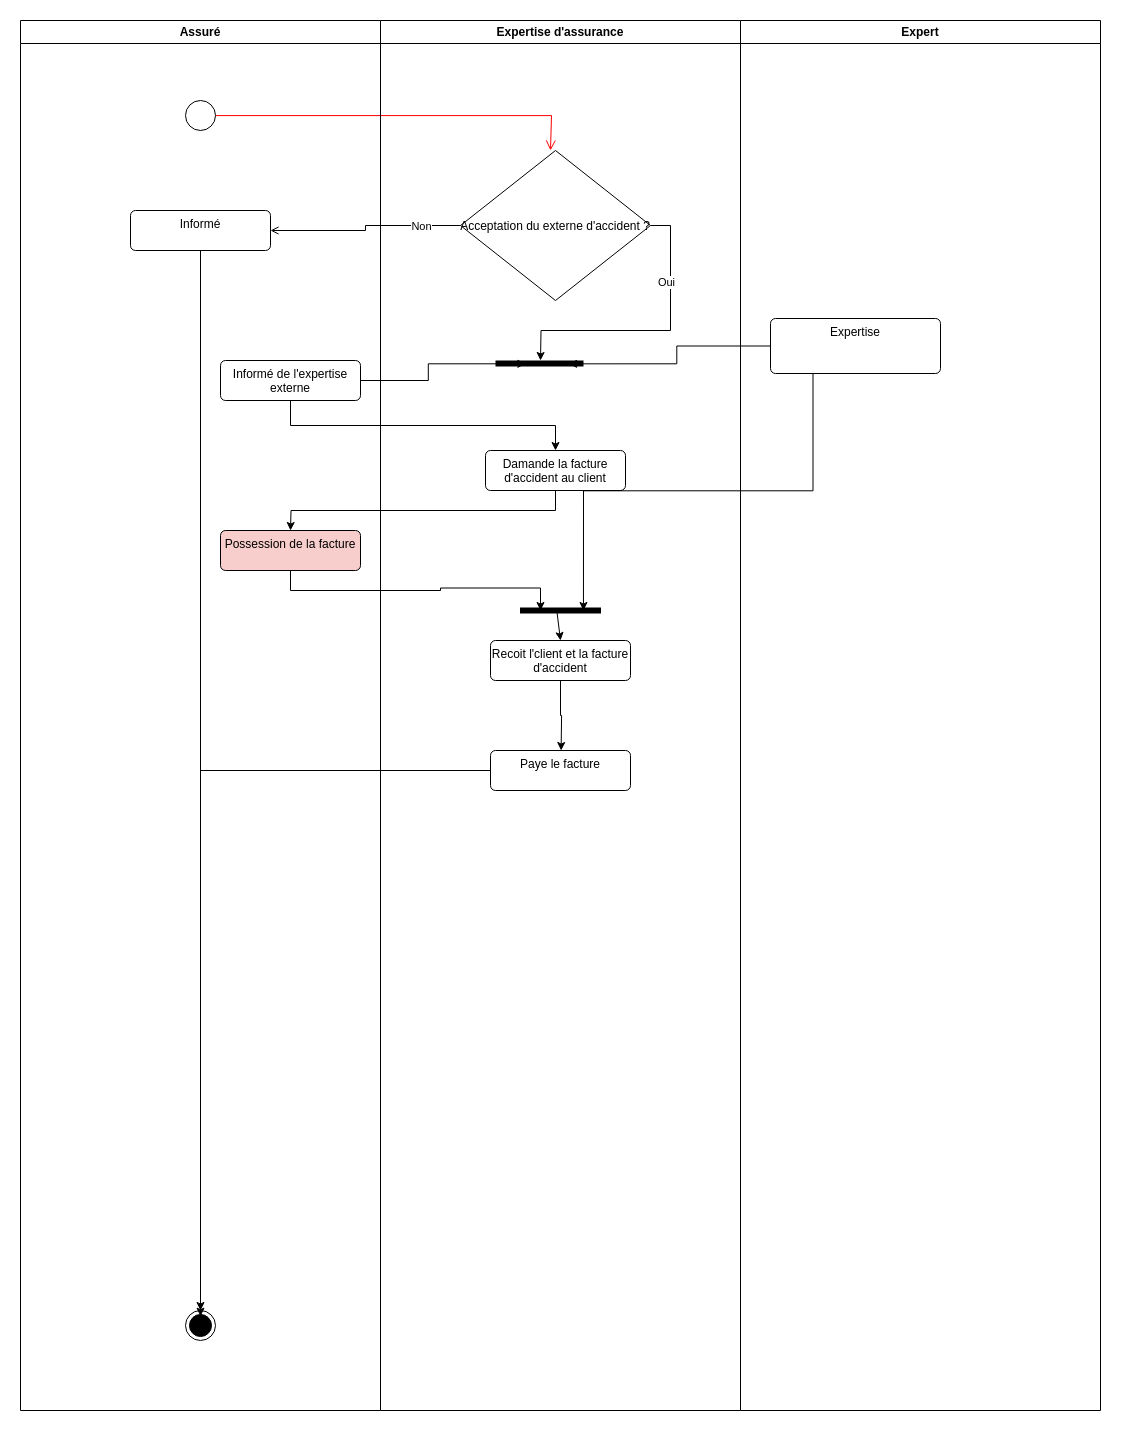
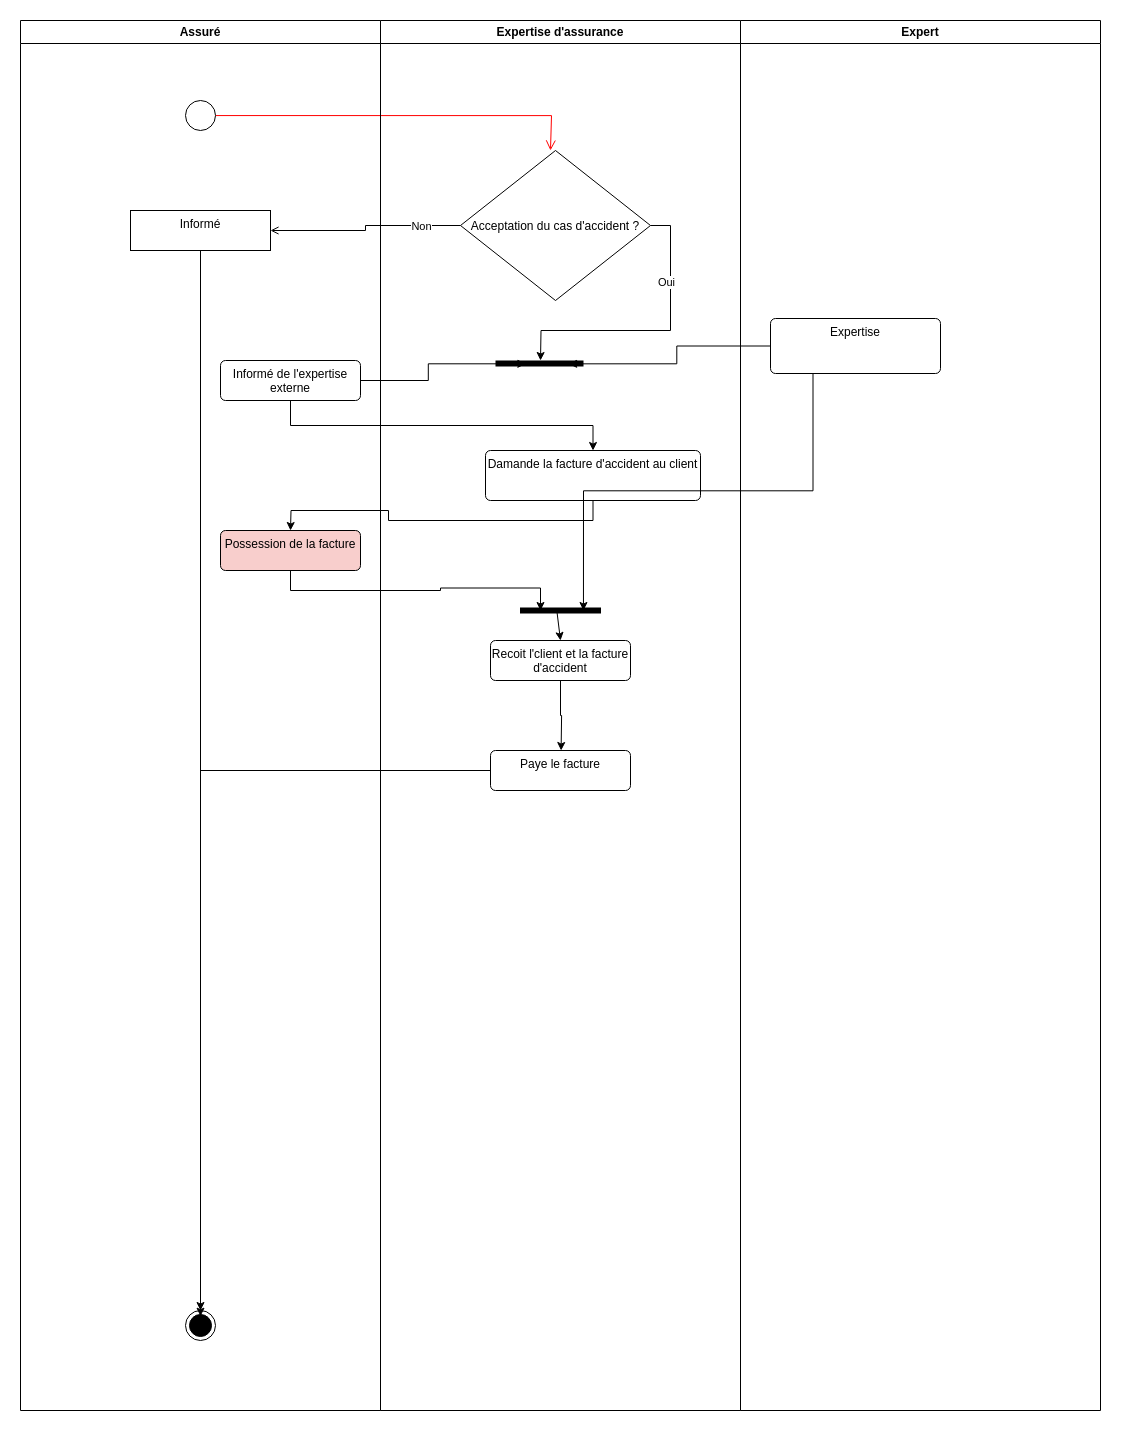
  <mxCell id="0" />
  <mxCell id="1" parent="0" />
  <mxCell id="2" value="Assuré&lt;span&gt;&lt;/span&gt;" style="swimlane;whiteSpace=wrap;html=1;" vertex="1" parent="1"><mxGeometry x="20" y="20" width="360" height="1390" as="geometry" /></mxCell>
  <mxCell id="3" value="" style="edgeStyle=orthogonalEdgeStyle;html=1;verticalAlign=bottom;endArrow=open;endSize=8;strokeColor=#ff0000;rounded=0;" edge="1" parent="2"><mxGeometry relative="1" as="geometry"><mxPoint x="530" y="130" as="targetPoint" /><mxPoint x="195.0" y="95.067" as="sourcePoint" /><Array as="points"><mxPoint x="531" y="95" /><mxPoint x="531" y="130" /></Array></mxGeometry></mxCell>
  <mxCell id="4" value="" style="ellipse;" vertex="1" parent="2"><mxGeometry x="165" y="80" width="30" height="30" as="geometry" /></mxCell>
  <mxCell id="5" value="" style="ellipse;html=1;shape=endState;fillColor=strokeColor;" vertex="1" parent="2"><mxGeometry x="165" y="1290" width="30" height="30" as="geometry" /></mxCell>
  <mxCell id="6" value="Informé de l'expertise externe" style="html=1;align=center;verticalAlign=top;rounded=1;absoluteArcSize=1;arcSize=10;dashed=0;whiteSpace=wrap;" vertex="1" parent="2"><mxGeometry x="200" y="340" width="140" height="40" as="geometry" /></mxCell>
- <mxCell id="7" value="Informé" style="html=1;align=center;verticalAlign=top;rounded=1;absoluteArcSize=1;arcSize=10;dashed=0;whiteSpace=wrap;" vertex="1" parent="2"><mxGeometry x="110" y="190" width="140" height="40" as="geometry" /></mxCell>
+ <mxCell id="7" value="Informé" style="html=1;align=center;verticalAlign=top;absoluteArcSize=1;arcSize=10;dashed=0;whiteSpace=wrap;rounded=0;" vertex="1" parent="2"><mxGeometry x="110" y="190" width="140" height="40" as="geometry" /></mxCell>
  <mxCell id="8" value="Possession de la facture" style="html=1;align=center;verticalAlign=top;rounded=1;absoluteArcSize=1;arcSize=10;dashed=0;whiteSpace=wrap;fillColor=#f8cecc;" vertex="1" parent="2"><mxGeometry x="200" y="510" width="140" height="40" as="geometry" /></mxCell>
  <mxCell id="9" value="Expertise d'assurance" style="swimlane;whiteSpace=wrap;html=1;" vertex="1" parent="1"><mxGeometry x="380" y="20" width="360" height="1390" as="geometry" /></mxCell>
  <mxCell id="10" style="edgeStyle=orthogonalEdgeStyle;rounded=0;orthogonalLoop=1;jettySize=auto;html=1;exitX=1;exitY=0.5;exitDx=0;exitDy=0;" edge="1" parent="9" source="12"><mxGeometry relative="1" as="geometry"><mxPoint x="160" y="340" as="targetPoint" /></mxGeometry></mxCell>
  <mxCell id="11" value="Oui" style="edgeLabel;html=1;align=center;verticalAlign=middle;resizable=0;points=[];" vertex="1" connectable="0" parent="10"><mxGeometry x="-0.466" y="-5" relative="1" as="geometry"><mxPoint as="offset" /></mxGeometry></mxCell>
- <mxCell id="12" value="Acceptation du externe d'accident ?" style="rhombus;" vertex="1" parent="9"><mxGeometry x="80" y="130" width="190" height="150" as="geometry" /></mxCell>
+ <mxCell id="12" value="Acceptation du cas d'accident ?" style="rhombus;" vertex="1" parent="9"><mxGeometry x="80" y="130" width="190" height="150" as="geometry" /></mxCell>
  <mxCell id="13" value="" style="html=1;points=[];perimeter=orthogonalPerimeter;fillColor=strokeColor;rotation=90;" vertex="1" parent="9"><mxGeometry x="156.5" y="299.5" width="5" height="87" as="geometry" /></mxCell>
  <mxCell id="14" style="edgeStyle=orthogonalEdgeStyle;rounded=0;orthogonalLoop=1;jettySize=auto;html=1;exitX=0.5;exitY=1;exitDx=0;exitDy=0;" edge="1" parent="9" source="15"><mxGeometry relative="1" as="geometry"><mxPoint x="-90.0" y="510" as="targetPoint" /></mxGeometry></mxCell>
- <mxCell id="15" value="Damande la facture d'accident au client" style="html=1;align=center;verticalAlign=top;rounded=1;absoluteArcSize=1;arcSize=10;dashed=0;whiteSpace=wrap;" vertex="1" parent="9"><mxGeometry x="105" y="430" width="140" height="40" as="geometry" /></mxCell>
+ <mxCell id="15" value="Damande la facture d'accident au client" style="html=1;align=center;verticalAlign=top;rounded=1;absoluteArcSize=1;arcSize=10;dashed=0;whiteSpace=wrap;" vertex="1" parent="9"><mxGeometry x="105" y="430" width="215" height="50" as="geometry" /></mxCell>
  <mxCell id="16" style="edgeStyle=orthogonalEdgeStyle;rounded=0;orthogonalLoop=1;jettySize=auto;html=1;exitX=0.5;exitY=1;exitDx=0;exitDy=0;" edge="1" parent="9" source="17"><mxGeometry relative="1" as="geometry"><mxPoint x="180.615" y="730" as="targetPoint" /></mxGeometry></mxCell>
  <mxCell id="17" value="Recoit l'client et la facture d'accident" style="html=1;align=center;verticalAlign=top;rounded=1;absoluteArcSize=1;arcSize=10;dashed=0;whiteSpace=wrap;" vertex="1" parent="9"><mxGeometry x="110" y="620" width="140" height="40" as="geometry" /></mxCell>
  <mxCell id="18" value="" style="html=1;points=[];perimeter=orthogonalPerimeter;fillColor=strokeColor;rotation=90;" vertex="1" parent="9"><mxGeometry x="177.5" y="550" width="5" height="80" as="geometry" /></mxCell>
  <mxCell id="19" value="" style="edgeStyle=none;orthogonalLoop=1;jettySize=auto;html=1;rounded=0;exitX=0.5;exitY=0.546;exitDx=0;exitDy=0;exitPerimeter=0;entryX=0.5;entryY=0;entryDx=0;entryDy=0;" edge="1" parent="9" source="18" target="17"><mxGeometry width="100" relative="1" as="geometry"><mxPoint x="90" y="730" as="sourcePoint" /><mxPoint x="190" y="730" as="targetPoint" /><Array as="points" /></mxGeometry></mxCell>
  <mxCell id="20" value="Paye le facture" style="html=1;align=center;verticalAlign=top;rounded=1;absoluteArcSize=1;arcSize=10;dashed=0;whiteSpace=wrap;" vertex="1" parent="9"><mxGeometry x="110" y="730" width="140" height="40" as="geometry" /></mxCell>
  <mxCell id="21" value="Expert" style="swimlane;whiteSpace=wrap;html=1;" vertex="1" parent="1"><mxGeometry x="740" y="20" width="360" height="1390" as="geometry" /></mxCell>
  <mxCell id="22" value="Expertise" style="html=1;align=center;verticalAlign=top;rounded=1;absoluteArcSize=1;arcSize=10;dashed=0;whiteSpace=wrap;" vertex="1" parent="21"><mxGeometry x="30" y="298" width="170" height="55" as="geometry" /></mxCell>
  <mxCell id="23" style="edgeStyle=orthogonalEdgeStyle;rounded=0;orthogonalLoop=1;jettySize=auto;html=1;exitX=0;exitY=0.5;exitDx=0;exitDy=0;entryX=1;entryY=0.5;entryDx=0;entryDy=0;endArrow=open;" edge="1" parent="1" source="12" target="7"><mxGeometry relative="1" as="geometry"><mxPoint x="280" y="230" as="targetPoint" /></mxGeometry></mxCell>
  <mxCell id="24" value="Non" style="edgeLabel;html=1;align=center;verticalAlign=middle;resizable=0;points=[];" vertex="1" connectable="0" parent="23"><mxGeometry x="-0.59" relative="1" as="geometry"><mxPoint as="offset" /></mxGeometry></mxCell>
  <mxCell id="25" style="edgeStyle=orthogonalEdgeStyle;rounded=0;orthogonalLoop=1;jettySize=auto;html=1;exitX=0.5;exitY=1;exitDx=0;exitDy=0;" edge="1" parent="1" source="7"><mxGeometry relative="1" as="geometry"><mxPoint x="200" y="1315.667" as="targetPoint" /></mxGeometry></mxCell>
  <mxCell id="26" style="edgeStyle=orthogonalEdgeStyle;rounded=0;orthogonalLoop=1;jettySize=auto;html=1;exitX=0;exitY=0.5;exitDx=0;exitDy=0;entryX=0.567;entryY=0.165;entryDx=0;entryDy=0;entryPerimeter=0;" edge="1" parent="1" source="22" target="13"><mxGeometry relative="1" as="geometry" /></mxCell>
  <mxCell id="27" style="edgeStyle=orthogonalEdgeStyle;rounded=0;orthogonalLoop=1;jettySize=auto;html=1;exitX=1;exitY=0.5;exitDx=0;exitDy=0;entryX=0.567;entryY=0.657;entryDx=0;entryDy=0;entryPerimeter=0;" edge="1" parent="1" source="6" target="13"><mxGeometry relative="1" as="geometry" /></mxCell>
  <mxCell id="28" style="edgeStyle=orthogonalEdgeStyle;rounded=0;orthogonalLoop=1;jettySize=auto;html=1;exitX=0.5;exitY=1;exitDx=0;exitDy=0;entryX=0.5;entryY=0;entryDx=0;entryDy=0;" edge="1" parent="1" source="6" target="15"><mxGeometry relative="1" as="geometry" /></mxCell>
  <mxCell id="29" style="edgeStyle=orthogonalEdgeStyle;rounded=0;orthogonalLoop=1;jettySize=auto;html=1;exitX=0.25;exitY=1;exitDx=0;exitDy=0;entryX=0.5;entryY=0.213;entryDx=0;entryDy=0;entryPerimeter=0;" edge="1" parent="1" source="22" target="18"><mxGeometry relative="1" as="geometry" /></mxCell>
  <mxCell id="30" style="edgeStyle=orthogonalEdgeStyle;rounded=0;orthogonalLoop=1;jettySize=auto;html=1;exitX=0.5;exitY=1;exitDx=0;exitDy=0;entryX=0.5;entryY=0.75;entryDx=0;entryDy=0;entryPerimeter=0;" edge="1" parent="1" source="8" target="18"><mxGeometry relative="1" as="geometry"><mxPoint x="560" y="640" as="targetPoint" /></mxGeometry></mxCell>
  <mxCell id="31" style="edgeStyle=orthogonalEdgeStyle;rounded=0;orthogonalLoop=1;jettySize=auto;html=1;exitX=0;exitY=0.5;exitDx=0;exitDy=0;entryX=0.5;entryY=0;entryDx=0;entryDy=0;" edge="1" parent="1" source="20" target="5"><mxGeometry relative="1" as="geometry" /></mxCell>
